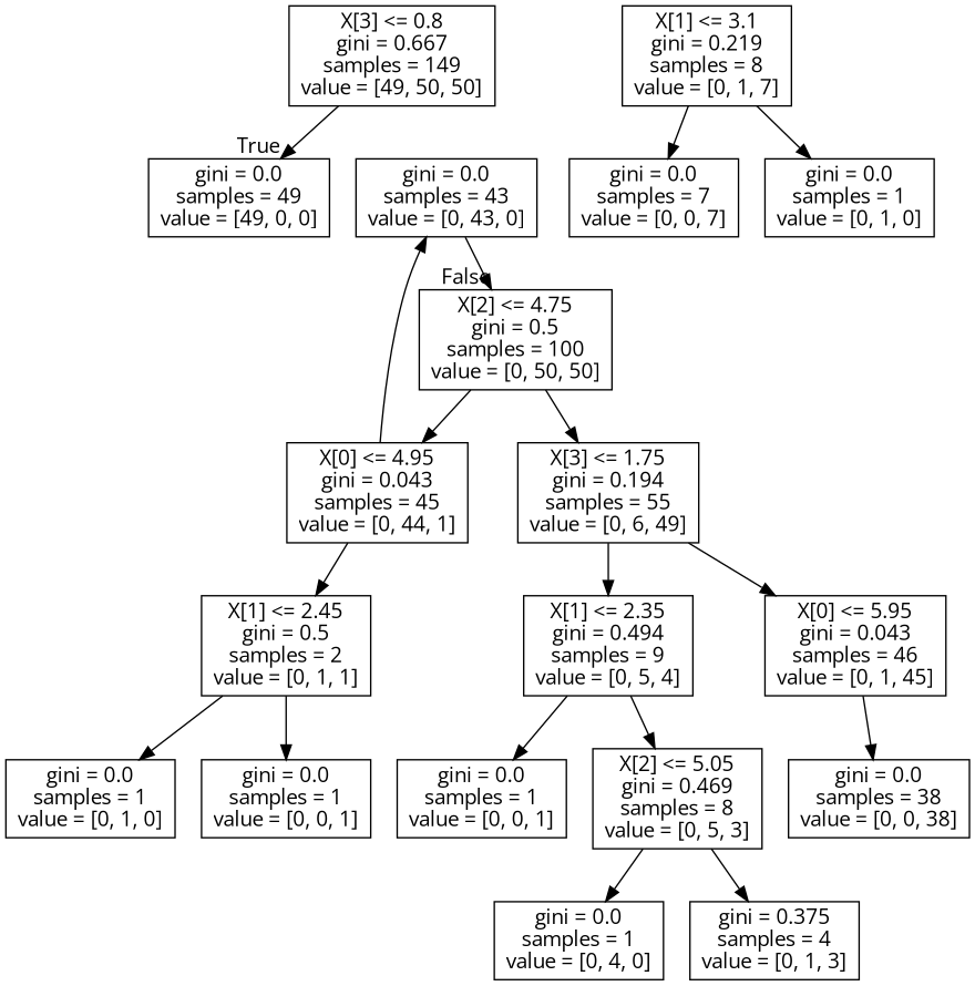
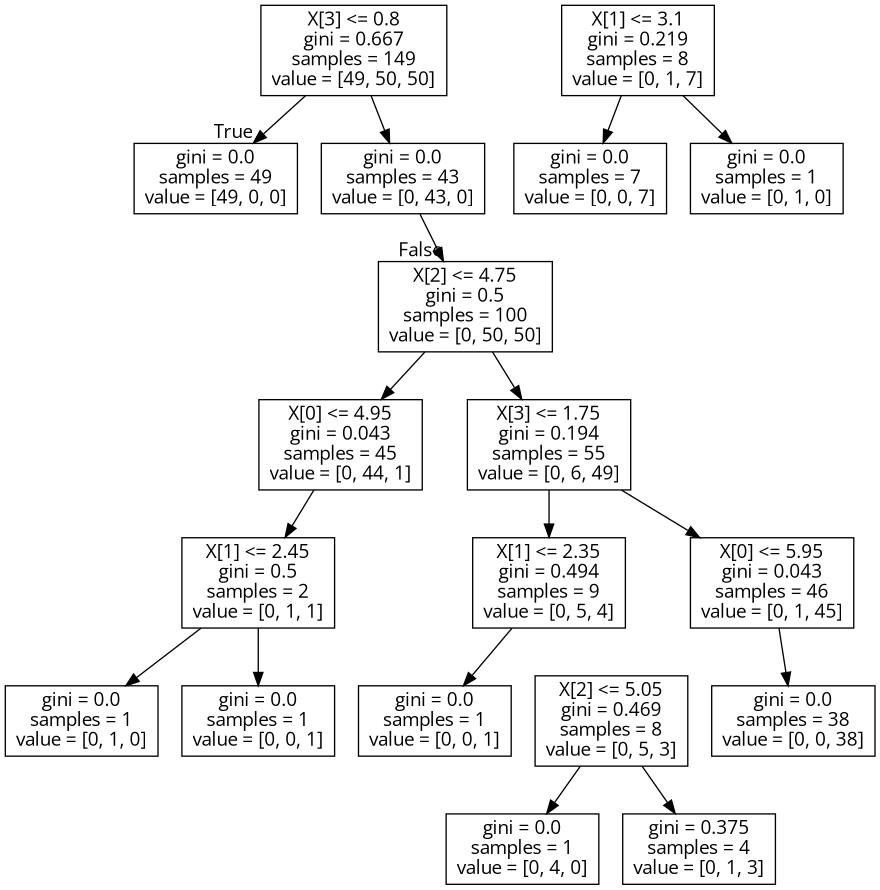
  digraph {
    fontname="Open Sans"
    node [fontname="Open Sans" shape=box]
    edge [fontname="Open Sans"]
    n1 [label="X[3] <= 0.8\ngini = 0.667\nsamples = 149\nvalue = [49, 50, 50]"]
    n2 [label="gini = 0.0\nsamples = 49\nvalue = [49, 0, 0]"]
    n3 [label="X[2] <= 4.75\ngini = 0.5\nsamples = 100\nvalue = [0, 50, 50]"]
    n4 [label="X[0] <= 4.95\ngini = 0.043\nsamples = 45\nvalue = [0, 44, 1]"]
    n5 [label="X[3] <= 1.75\ngini = 0.194\nsamples = 55\nvalue = [0, 6, 49]"]
    n6 [label="X[1] <= 2.45\ngini = 0.5\nsamples = 2\nvalue = [0, 1, 1]"]
    n7 [label="gini = 0.0\nsamples = 43\nvalue = [0, 43, 0]"]
    n8 [label="X[1] <= 2.35\ngini = 0.494\nsamples = 9\nvalue = [0, 5, 4]"]
    n9 [label="X[0] <= 5.95\ngini = 0.043\nsamples = 46\nvalue = [0, 1, 45]"]
    n10 [label="gini = 0.0\nsamples = 1\nvalue = [0, 1, 0]"]
    n11 [label="gini = 0.0\nsamples = 1\nvalue = [0, 0, 1]"]
    n12 [label="gini = 0.0\nsamples = 1\nvalue = [0, 0, 1]"]
    n13 [label="X[2] <= 5.05\ngini = 0.469\nsamples = 8\nvalue = [0, 5, 3]"]
    n14 [label="gini = 0.0\nsamples = 38\nvalue = [0, 0, 38]"]
    n15 [label="gini = 0.0\nsamples = 1\nvalue = [0, 4, 0]"]
    n16 [label="gini = 0.375\nsamples = 4\nvalue = [0, 1, 3]"]
    n17 [label="X[1] <= 3.1\ngini = 0.219\nsamples = 8\nvalue = [0, 1, 7]"]
    n18 [label="gini = 0.0\nsamples = 7\nvalue = [0, 0, 7]"]
    n19 [label="gini = 0.0\nsamples = 1\nvalue = [0, 1, 0]"]
    n1 -> n2 [headlabel=True labelangle=45 labeldistance=2.5]
    n3 -> n4
    n3 -> n5
    n4 -> n6
-   n4 -> n7
+   n1 -> n7
    n5 -> n8
    n5 -> n9
    n6 -> n10
    n6 -> n11
    n7 -> n3 [headlabel=False labelangle=-45 labeldistance=2.5]
    n8 -> n12
-   n8 -> n13
    n9 -> n14
    n13 -> n15
    n13 -> n16
    n17 -> n18
    n17 -> n19
  }
